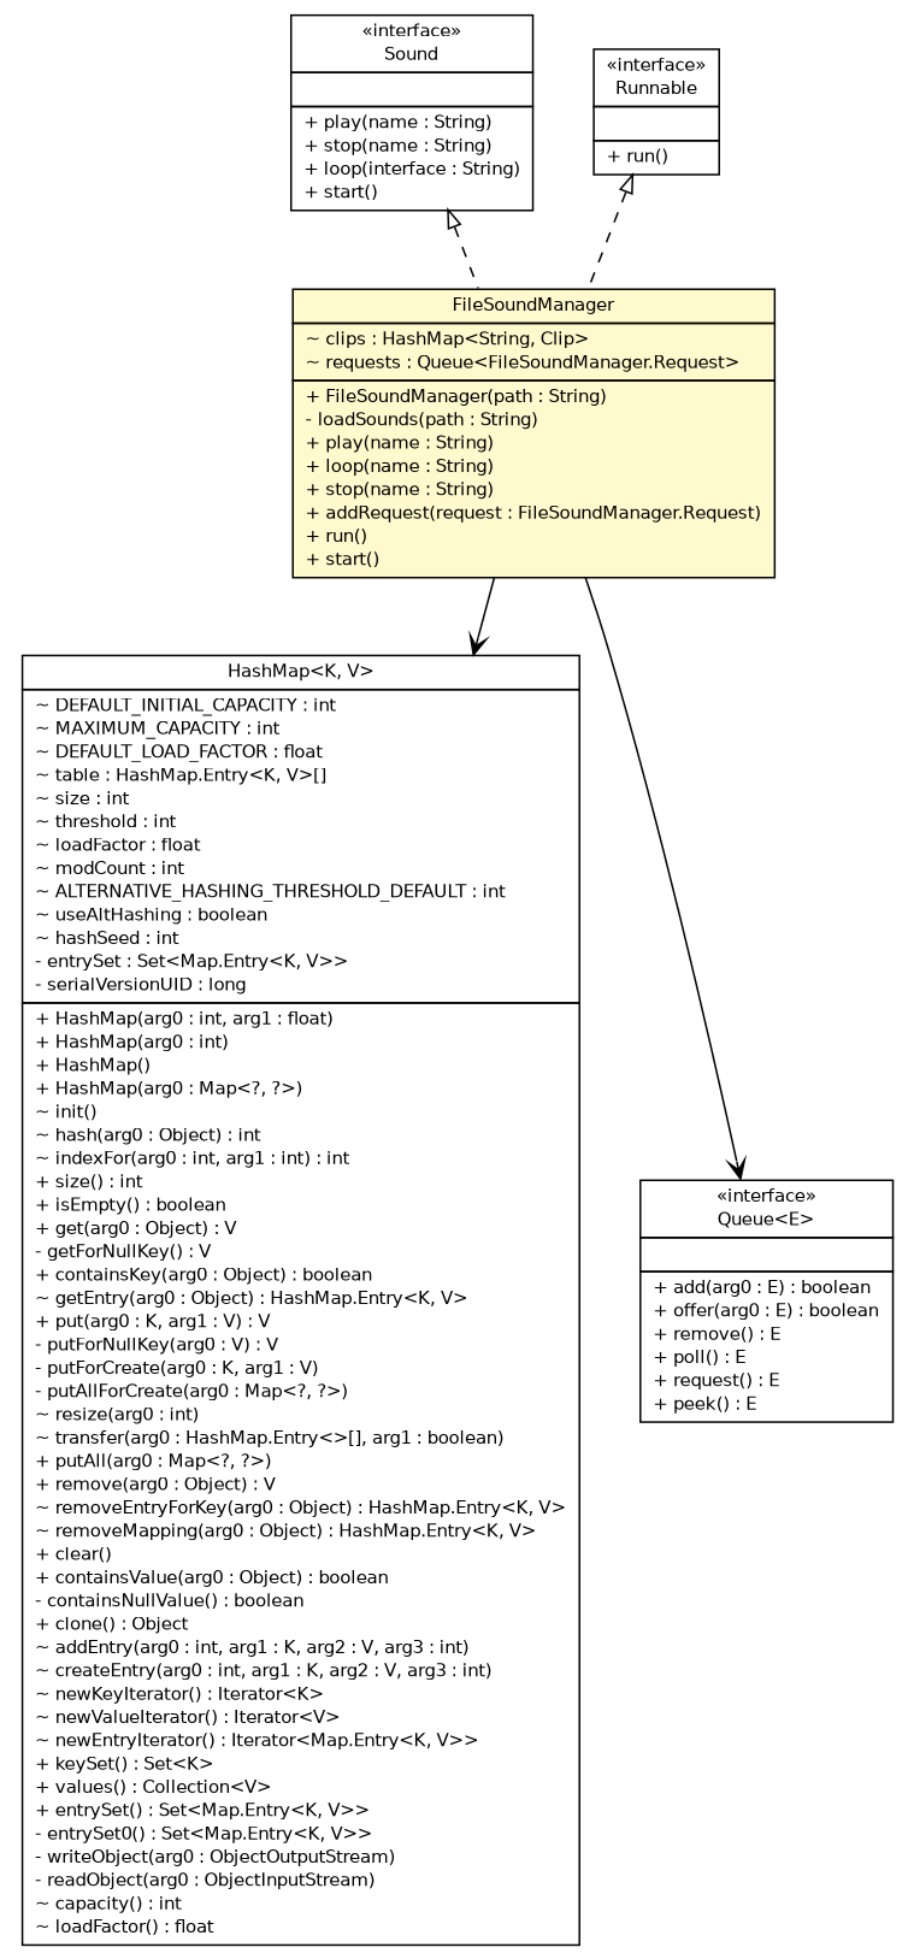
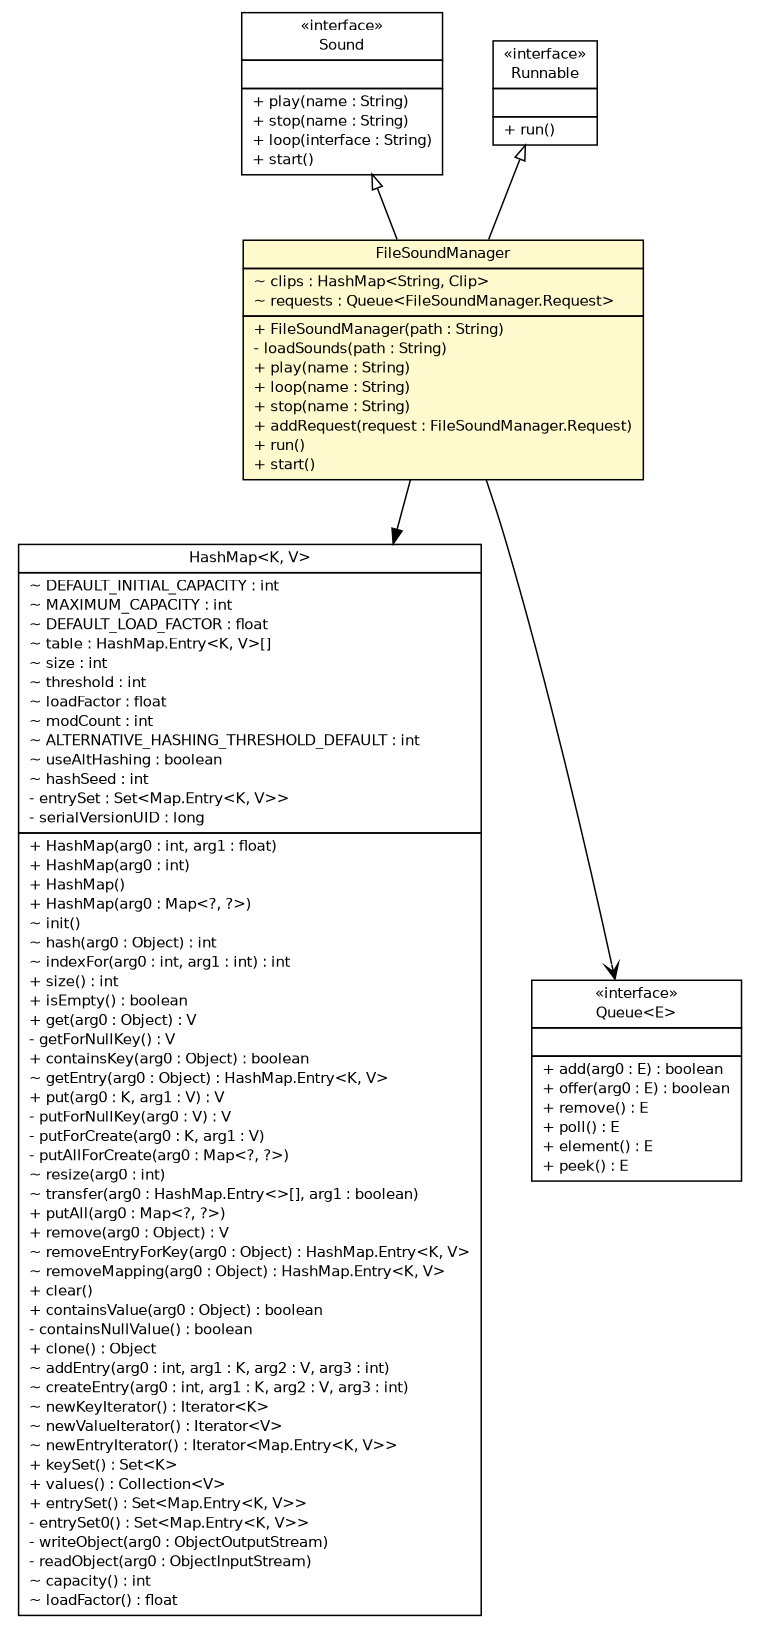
  digraph {
    nodesep=0.25
    ranksep=0.5
    node [fontcolor=black fontname=Helvetica fontsize=10.0 shape=plaintext]
    edge [fontname=Helvetica fontsize=10 headport=p labelfontname=Helvetica labelfontsize=10 tailport=p]
    n1 [label=<<table title="main.Sound" border="0" cellborder="1" cellspacing="0" cellpadding="2" port="p" href="./Sound.html"> 		<tr><td><table border="0" cellspacing="0" cellpadding="1"> <tr><td align="center" balign="center"> &#171;interface&#187; </td></tr> <tr><td align="center" balign="center"> Sound </td></tr> 		</table></td></tr> 		<tr><td><table border="0" cellspacing="0" cellpadding="1"> <tr><td align="left" balign="left">  </td></tr> 		</table></td></tr> 		<tr><td><table border="0" cellspacing="0" cellpadding="1"> <tr><td align="left" balign="left"> + play(name : String) </td></tr> <tr><td align="left" balign="left"> + stop(name : String) </td></tr> <tr><td align="left" balign="left"> + loop(interface : String) </td></tr> <tr><td align="left" balign="left"> + start() </td></tr> 		</table></td></tr> 		</table>>]
    n2 [label=<<table title="main.FileSoundManager" border="0" cellborder="1" cellspacing="0" cellpadding="2" port="p" bgcolor="lemonChiffon" href="./FileSoundManager.html"> 		<tr><td><table border="0" cellspacing="0" cellpadding="1"> <tr><td align="center" balign="center"> FileSoundManager </td></tr> 		</table></td></tr> 		<tr><td><table border="0" cellspacing="0" cellpadding="1"> <tr><td align="left" balign="left"> ~ clips : HashMap&lt;String, Clip&gt; </td></tr> <tr><td align="left" balign="left"> ~ requests : Queue&lt;FileSoundManager.Request&gt; </td></tr> 		</table></td></tr> 		<tr><td><table border="0" cellspacing="0" cellpadding="1"> <tr><td align="left" balign="left"> + FileSoundManager(path : String) </td></tr> <tr><td align="left" balign="left"> - loadSounds(path : String) </td></tr> <tr><td align="left" balign="left"> + play(name : String) </td></tr> <tr><td align="left" balign="left"> + loop(name : String) </td></tr> <tr><td align="left" balign="left"> + stop(name : String) </td></tr> <tr><td align="left" balign="left"> + addRequest(request : FileSoundManager.Request) </td></tr> <tr><td align="left" balign="left"> + run() </td></tr> <tr><td align="left" balign="left"> + start() </td></tr> 		</table></td></tr> 		</table>>]
    n3 [label=<<table title="java.util.HashMap" border="0" cellborder="1" cellspacing="0" cellpadding="2" port="p" href="http://java.sun.com/j2se/1.4.2/docs/api/java/util/HashMap.html"> 		<tr><td><table border="0" cellspacing="0" cellpadding="1"> <tr><td align="center" balign="center"> HashMap&lt;K, V&gt; </td></tr> 		</table></td></tr> 		<tr><td><table border="0" cellspacing="0" cellpadding="1"> <tr><td align="left" balign="left"> ~ DEFAULT_INITIAL_CAPACITY : int </td></tr> <tr><td align="left" balign="left"> ~ MAXIMUM_CAPACITY : int </td></tr> <tr><td align="left" balign="left"> ~ DEFAULT_LOAD_FACTOR : float </td></tr> <tr><td align="left" balign="left"> ~ table : HashMap.Entry&lt;K, V&gt;[] </td></tr> <tr><td align="left" balign="left"> ~ size : int </td></tr> <tr><td align="left" balign="left"> ~ threshold : int </td></tr> <tr><td align="left" balign="left"> ~ loadFactor : float </td></tr> <tr><td align="left" balign="left"> ~ modCount : int </td></tr> <tr><td align="left" balign="left"> ~ ALTERNATIVE_HASHING_THRESHOLD_DEFAULT : int </td></tr> <tr><td align="left" balign="left"> ~ useAltHashing : boolean </td></tr> <tr><td align="left" balign="left"> ~ hashSeed : int </td></tr> <tr><td align="left" balign="left"> - entrySet : Set&lt;Map.Entry&lt;K, V&gt;&gt; </td></tr> <tr><td align="left" balign="left"> - serialVersionUID : long </td></tr> 		</table></td></tr> 		<tr><td><table border="0" cellspacing="0" cellpadding="1"> <tr><td align="left" balign="left"> + HashMap(arg0 : int, arg1 : float) </td></tr> <tr><td align="left" balign="left"> + HashMap(arg0 : int) </td></tr> <tr><td align="left" balign="left"> + HashMap() </td></tr> <tr><td align="left" balign="left"> + HashMap(arg0 : Map&lt;?, ?&gt;) </td></tr> <tr><td align="left" balign="left"> ~ init() </td></tr> <tr><td align="left" balign="left"> ~ hash(arg0 : Object) : int </td></tr> <tr><td align="left" balign="left"> ~ indexFor(arg0 : int, arg1 : int) : int </td></tr> <tr><td align="left" balign="left"> + size() : int </td></tr> <tr><td align="left" balign="left"> + isEmpty() : boolean </td></tr> <tr><td align="left" balign="left"> + get(arg0 : Object) : V </td></tr> <tr><td align="left" balign="left"> - getForNullKey() : V </td></tr> <tr><td align="left" balign="left"> + containsKey(arg0 : Object) : boolean </td></tr> <tr><td align="left" balign="left"> ~ getEntry(arg0 : Object) : HashMap.Entry&lt;K, V&gt; </td></tr> <tr><td align="left" balign="left"> + put(arg0 : K, arg1 : V) : V </td></tr> <tr><td align="left" balign="left"> - putForNullKey(arg0 : V) : V </td></tr> <tr><td align="left" balign="left"> - putForCreate(arg0 : K, arg1 : V) </td></tr> <tr><td align="left" balign="left"> - putAllForCreate(arg0 : Map&lt;?, ?&gt;) </td></tr> <tr><td align="left" balign="left"> ~ resize(arg0 : int) </td></tr> <tr><td align="left" balign="left"> ~ transfer(arg0 : HashMap.Entry&lt;&gt;[], arg1 : boolean) </td></tr> <tr><td align="left" balign="left"> + putAll(arg0 : Map&lt;?, ?&gt;) </td></tr> <tr><td align="left" balign="left"> + remove(arg0 : Object) : V </td></tr> <tr><td align="left" balign="left"> ~ removeEntryForKey(arg0 : Object) : HashMap.Entry&lt;K, V&gt; </td></tr> <tr><td align="left" balign="left"> ~ removeMapping(arg0 : Object) : HashMap.Entry&lt;K, V&gt; </td></tr> <tr><td align="left" balign="left"> + clear() </td></tr> <tr><td align="left" balign="left"> + containsValue(arg0 : Object) : boolean </td></tr> <tr><td align="left" balign="left"> - containsNullValue() : boolean </td></tr> <tr><td align="left" balign="left"> + clone() : Object </td></tr> <tr><td align="left" balign="left"> ~ addEntry(arg0 : int, arg1 : K, arg2 : V, arg3 : int) </td></tr> <tr><td align="left" balign="left"> ~ createEntry(arg0 : int, arg1 : K, arg2 : V, arg3 : int) </td></tr> <tr><td align="left" balign="left"> ~ newKeyIterator() : Iterator&lt;K&gt; </td></tr> <tr><td align="left" balign="left"> ~ newValueIterator() : Iterator&lt;V&gt; </td></tr> <tr><td align="left" balign="left"> ~ newEntryIterator() : Iterator&lt;Map.Entry&lt;K, V&gt;&gt; </td></tr> <tr><td align="left" balign="left"> + keySet() : Set&lt;K&gt; </td></tr> <tr><td align="left" balign="left"> + values() : Collection&lt;V&gt; </td></tr> <tr><td align="left" balign="left"> + entrySet() : Set&lt;Map.Entry&lt;K, V&gt;&gt; </td></tr> <tr><td align="left" balign="left"> - entrySet0() : Set&lt;Map.Entry&lt;K, V&gt;&gt; </td></tr> <tr><td align="left" balign="left"> - writeObject(arg0 : ObjectOutputStream) </td></tr> <tr><td align="left" balign="left"> - readObject(arg0 : ObjectInputStream) </td></tr> <tr><td align="left" balign="left"> ~ capacity() : int </td></tr> <tr><td align="left" balign="left"> ~ loadFactor() : float </td></tr> 		</table></td></tr> 		</table>>]
-   n4 [label=<<table title="java.util.Queue" border="0" cellborder="1" cellspacing="0" cellpadding="2" port="p" href="http://java.sun.com/j2se/1.4.2/docs/api/java/util/Queue.html"> 		<tr><td><table border="0" cellspacing="0" cellpadding="1"> <tr><td align="center" balign="center"> &#171;interface&#187; </td></tr> <tr><td align="center" balign="center"> Queue&lt;E&gt; </td></tr> 		</table></td></tr> 		<tr><td><table border="0" cellspacing="0" cellpadding="1"> <tr><td align="left" balign="left">  </td></tr> 		</table></td></tr> 		<tr><td><table border="0" cellspacing="0" cellpadding="1"> <tr><td align="left" balign="left"> + add(arg0 : E) : boolean </td></tr> <tr><td align="left" balign="left"> + offer(arg0 : E) : boolean </td></tr> <tr><td align="left" balign="left"> + remove() : E </td></tr> <tr><td align="left" balign="left"> + poll() : E </td></tr> <tr><td align="left" balign="left"> + request() : E </td></tr> <tr><td align="left" balign="left"> + peek() : E </td></tr> 		</table></td></tr> 		</table>>]
+   n4 [label=<<table title="java.util.Queue" border="0" cellborder="1" cellspacing="0" cellpadding="2" port="p" href="http://java.sun.com/j2se/1.4.2/docs/api/java/util/Queue.html"> 		<tr><td><table border="0" cellspacing="0" cellpadding="1"> <tr><td align="center" balign="center"> &#171;interface&#187; </td></tr> <tr><td align="center" balign="center"> Queue&lt;E&gt; </td></tr> 		</table></td></tr> 		<tr><td><table border="0" cellspacing="0" cellpadding="1"> <tr><td align="left" balign="left">  </td></tr> 		</table></td></tr> 		<tr><td><table border="0" cellspacing="0" cellpadding="1"> <tr><td align="left" balign="left"> + add(arg0 : E) : boolean </td></tr> <tr><td align="left" balign="left"> + offer(arg0 : E) : boolean </td></tr> <tr><td align="left" balign="left"> + remove() : E </td></tr> <tr><td align="left" balign="left"> + poll() : E </td></tr> <tr><td align="left" balign="left"> + element() : E </td></tr> <tr><td align="left" balign="left"> + peek() : E </td></tr> 		</table></td></tr> 		</table>>]
    n5 [label=<<table title="java.lang.Runnable" border="0" cellborder="1" cellspacing="0" cellpadding="2" port="p" href="http://java.sun.com/j2se/1.4.2/docs/api/java/lang/Runnable.html"> 		<tr><td><table border="0" cellspacing="0" cellpadding="1"> <tr><td align="center" balign="center"> &#171;interface&#187; </td></tr> <tr><td align="center" balign="center"> Runnable </td></tr> 		</table></td></tr> 		<tr><td><table border="0" cellspacing="0" cellpadding="1"> <tr><td align="left" balign="left">  </td></tr> 		</table></td></tr> 		<tr><td><table border="0" cellspacing="0" cellpadding="1"> <tr><td align="left" balign="left"> + run() </td></tr> 		</table></td></tr> 		</table>>]
-   n1 -> n2 [arrowtail=empty dir=back style=dashed]
-   n2 -> n3 [arrowhead=open color=black fontcolor=black fontsize=10.0]
+   n1 -> n2 [arrowtail=empty dir=back style=solid]
+   n2 -> n3 [arrowhead=normal color=black fontcolor=black fontsize=10.0]
    n2 -> n4 [arrowhead=open color=black fontcolor=black fontsize=10.0]
-   n5 -> n2 [arrowtail=empty dir=back style=dashed]
+   n5 -> n2 [arrowtail=empty dir=back style=solid]
  }
